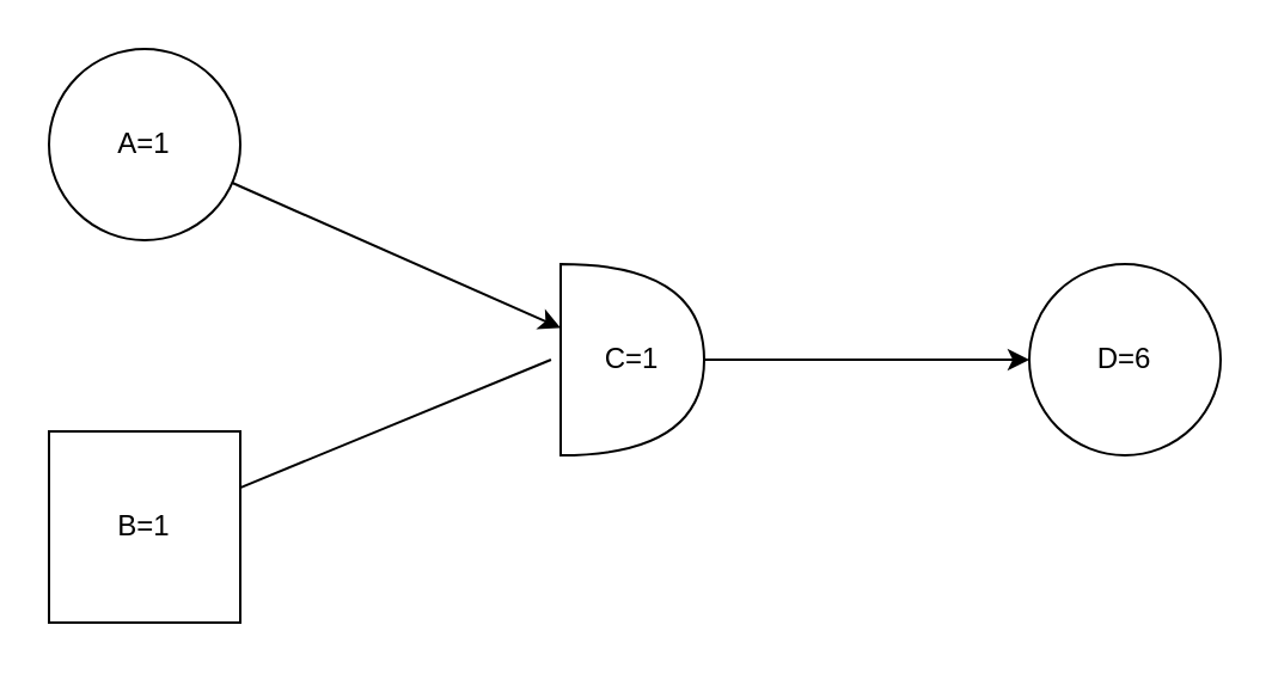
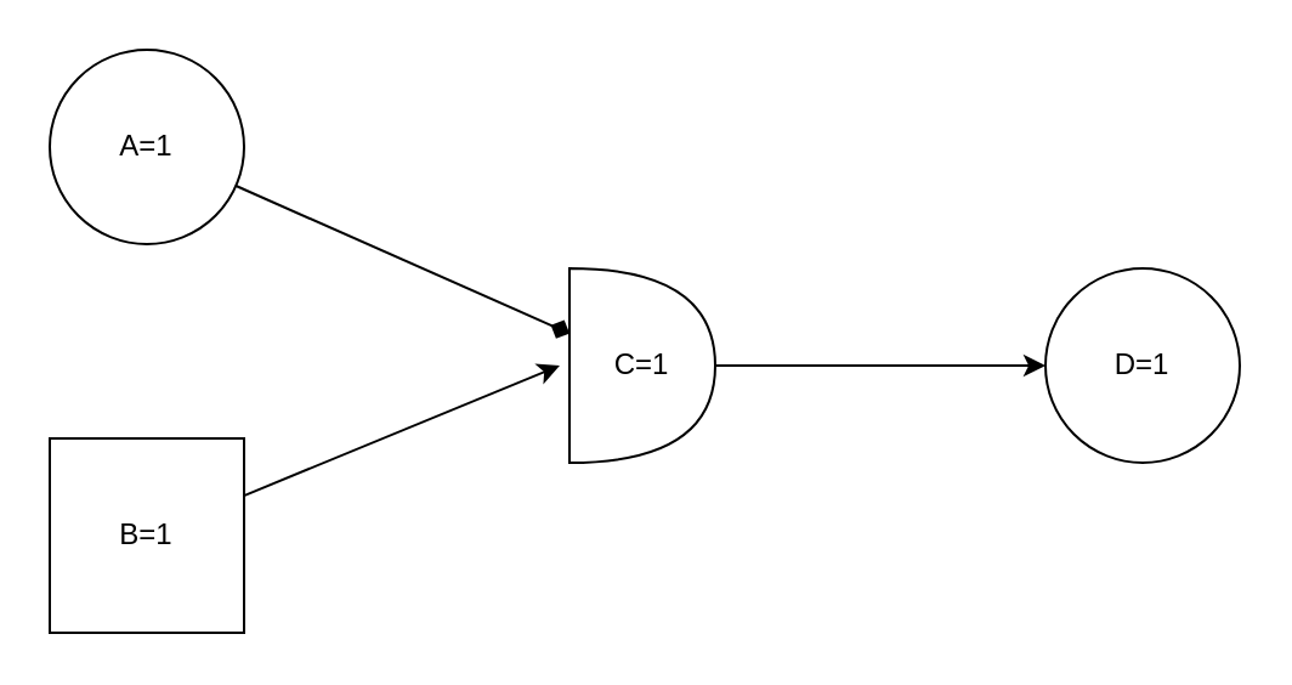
  <mxCell id="0" />
  <mxCell id="1" parent="0" />
- <mxCell id="2" style="edgeStyle=none;rounded=0;orthogonalLoop=1;jettySize=auto;html=1;" edge="1" parent="1" source="3" target="7"><mxGeometry relative="1" as="geometry" /></mxCell>
+ <mxCell id="2" style="edgeStyle=none;rounded=0;orthogonalLoop=1;jettySize=auto;html=1;endArrow=diamond;" edge="1" parent="1" source="3" target="7"><mxGeometry relative="1" as="geometry" /></mxCell>
  <mxCell id="3" value="A=1" style="ellipse;whiteSpace=wrap;html=1;aspect=fixed;" vertex="1" parent="1"><mxGeometry x="20" y="20" width="80" height="80" as="geometry" /></mxCell>
- <mxCell id="4" style="edgeStyle=none;rounded=0;orthogonalLoop=1;jettySize=auto;html=1;entryX=-0.067;entryY=0.5;entryDx=0;entryDy=0;entryPerimeter=0;endArrow=none;" edge="1" parent="1" source="5" target="7"><mxGeometry relative="1" as="geometry" /></mxCell>
+ <mxCell id="4" style="edgeStyle=none;rounded=0;orthogonalLoop=1;jettySize=auto;html=1;entryX=-0.067;entryY=0.5;entryDx=0;entryDy=0;entryPerimeter=0;" edge="1" parent="1" source="5" target="7"><mxGeometry relative="1" as="geometry" /></mxCell>
  <mxCell id="5" value="B=1" style="whiteSpace=wrap;html=1;aspect=fixed;rounded=0;" vertex="1" parent="1"><mxGeometry x="20" y="180" width="80" height="80" as="geometry" /></mxCell>
  <mxCell id="6" style="edgeStyle=none;rounded=0;orthogonalLoop=1;jettySize=auto;html=1;" edge="1" parent="1" source="7" target="8"><mxGeometry relative="1" as="geometry" /></mxCell>
  <mxCell id="7" value="C=1" style="shape=or;whiteSpace=wrap;html=1;" vertex="1" parent="1"><mxGeometry x="234" y="110" width="60" height="80" as="geometry" /></mxCell>
- <mxCell id="8" value="D=6" style="ellipse;whiteSpace=wrap;html=1;aspect=fixed;" vertex="1" parent="1"><mxGeometry x="430" y="110" width="80" height="80" as="geometry" /></mxCell>
+ <mxCell id="8" value="D=1" style="ellipse;whiteSpace=wrap;html=1;aspect=fixed;" vertex="1" parent="1"><mxGeometry x="430" y="110" width="80" height="80" as="geometry" /></mxCell>
